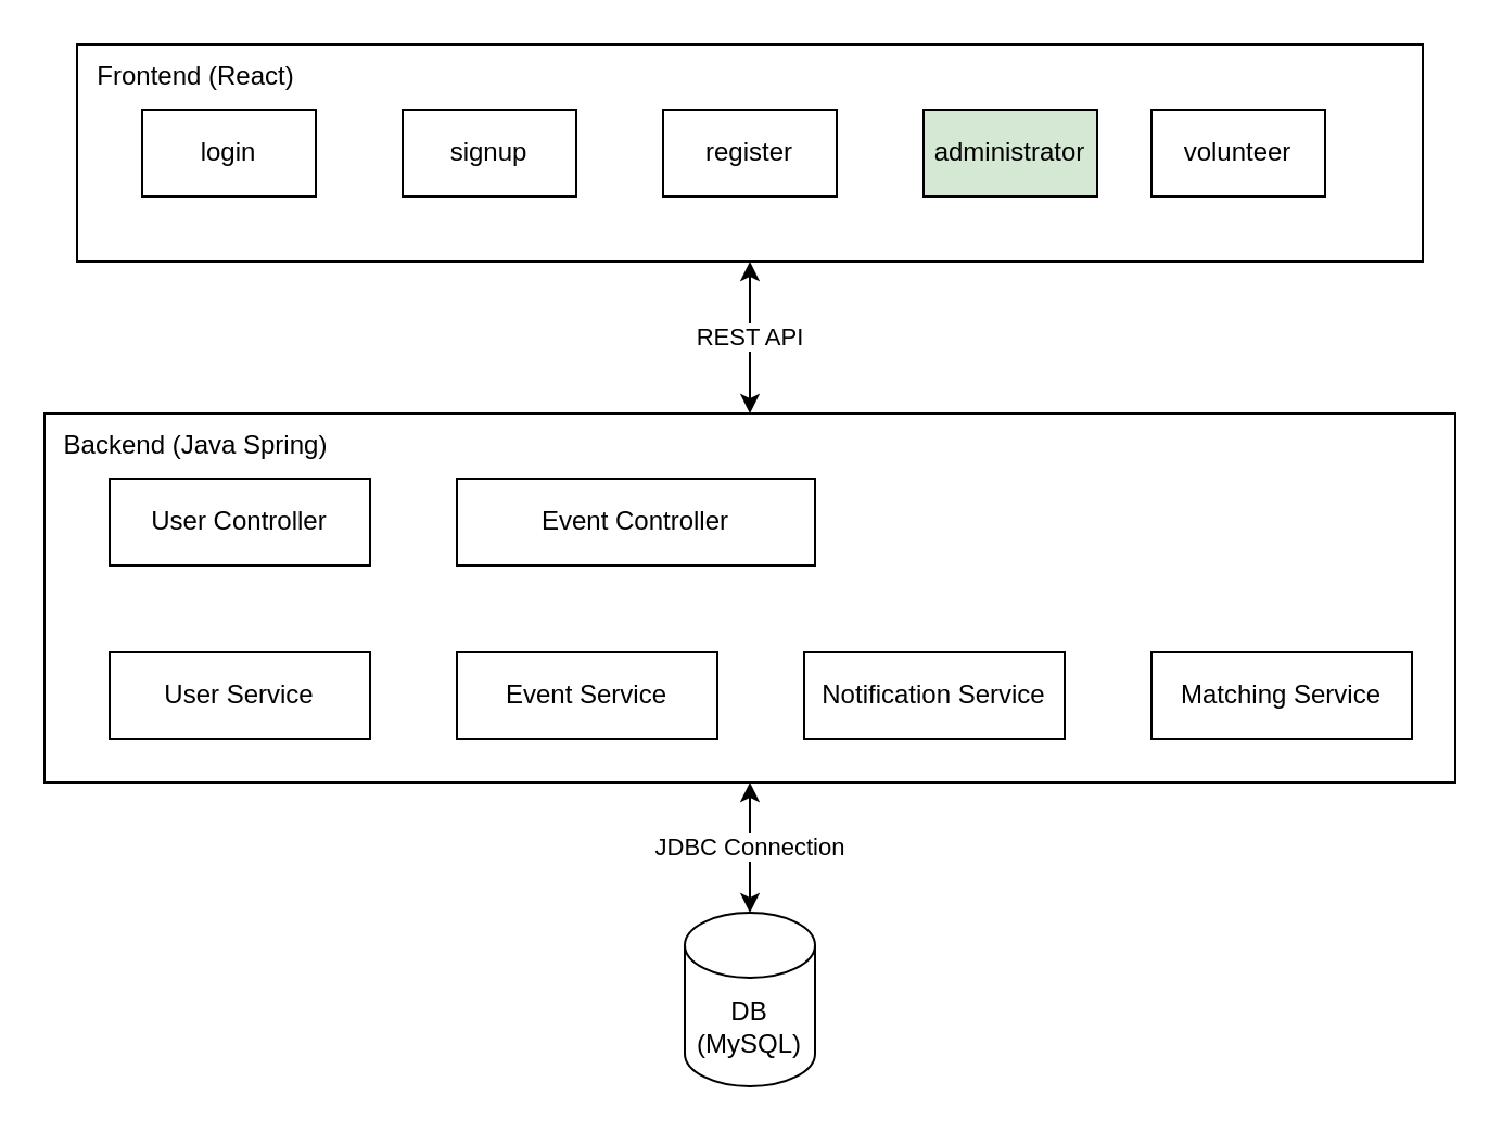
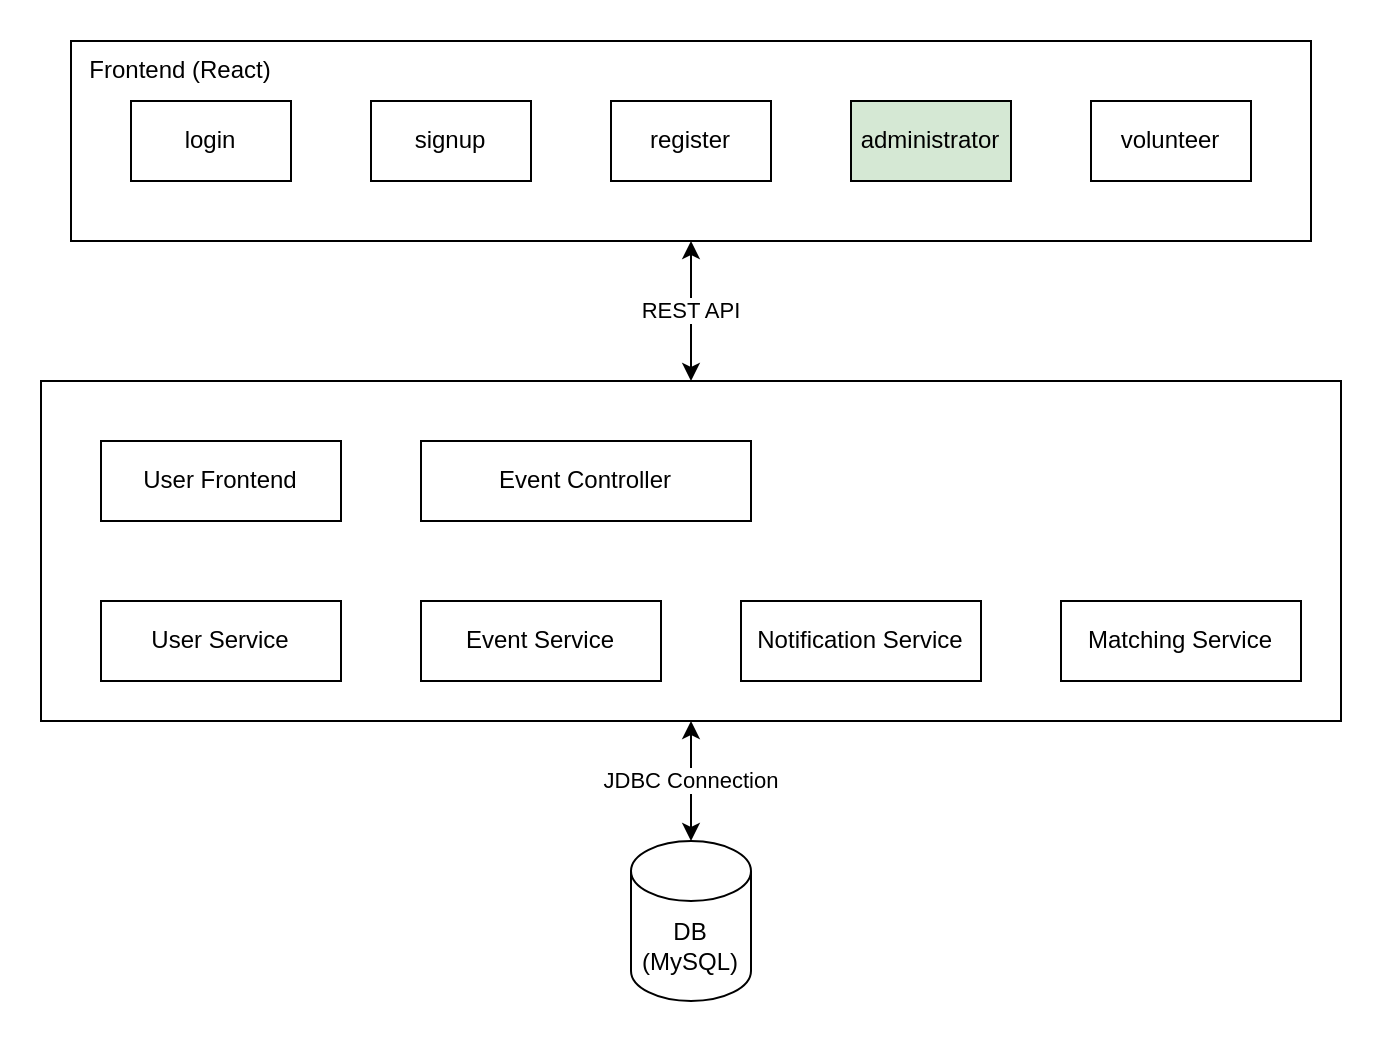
  <mxCell id="0" />
  <mxCell id="1" parent="0" />
  <mxCell id="2" value="JDBC Connection" style="edgeStyle=none;html=1;exitX=0.5;exitY=1;exitDx=0;exitDy=0;entryX=0.5;entryY=0;entryDx=0;entryDy=0;entryPerimeter=0;startArrow=classic;startFill=1;" parent="1" source="3" target="13" edge="1"><mxGeometry relative="1" as="geometry" /></mxCell>
  <mxCell id="3" value="" style="rounded=0;whiteSpace=wrap;html=1;" parent="1" vertex="1"><mxGeometry x="20" y="190" width="650" height="170" as="geometry" /></mxCell>
  <mxCell id="4" value="REST API" style="edgeStyle=none;html=1;exitX=0.5;exitY=1;exitDx=0;exitDy=0;entryX=0.5;entryY=0;entryDx=0;entryDy=0;startArrow=classic;startFill=1;" parent="1" source="5" target="3" edge="1"><mxGeometry relative="1" as="geometry" /></mxCell>
  <mxCell id="5" value="" style="rounded=0;whiteSpace=wrap;html=1;" parent="1" vertex="1"><mxGeometry x="35" y="20" width="620" height="100" as="geometry" /></mxCell>
  <mxCell id="6" value="login" style="rounded=0;whiteSpace=wrap;html=1;" parent="1" vertex="1"><mxGeometry x="65" y="50" width="80" height="40" as="geometry" /></mxCell>
  <mxCell id="7" value="register" style="rounded=0;whiteSpace=wrap;html=1;" parent="1" vertex="1"><mxGeometry x="305" y="50" width="80" height="40" as="geometry" /></mxCell>
  <mxCell id="8" value="signup" style="rounded=0;whiteSpace=wrap;html=1;" parent="1" vertex="1"><mxGeometry x="185" y="50" width="80" height="40" as="geometry" /></mxCell>
  <mxCell id="9" value="administrator" style="rounded=0;whiteSpace=wrap;html=1;fillColor=#d5e8d4;" parent="1" vertex="1"><mxGeometry x="425" y="50" width="80" height="40" as="geometry" /></mxCell>
- <mxCell id="10" value="volunteer" style="rounded=0;whiteSpace=wrap;html=1;" parent="1" vertex="1"><mxGeometry x="530" y="50" width="80" height="40" as="geometry" /></mxCell>
- <mxCell id="11" value="User Controller" style="rounded=0;whiteSpace=wrap;html=1;" parent="1" vertex="1"><mxGeometry x="50" y="220" width="120" height="40" as="geometry" /></mxCell>
+ <mxCell id="10" value="volunteer" style="rounded=0;whiteSpace=wrap;html=1;" parent="1" vertex="1"><mxGeometry x="545" y="50" width="80" height="40" as="geometry" /></mxCell>
+ <mxCell id="11" value="User Frontend" style="rounded=0;whiteSpace=wrap;html=1;" parent="1" vertex="1"><mxGeometry x="50" y="220" width="120" height="40" as="geometry" /></mxCell>
  <mxCell id="12" value="User Service" style="rounded=0;whiteSpace=wrap;html=1;" parent="1" vertex="1"><mxGeometry x="50" y="300" width="120" height="40" as="geometry" /></mxCell>
  <mxCell id="13" value="DB&lt;br&gt;(MySQL)" style="shape=cylinder3;whiteSpace=wrap;html=1;boundedLbl=1;backgroundOutline=1;size=15;" parent="1" vertex="1"><mxGeometry x="315" y="420" width="60" height="80" as="geometry" /></mxCell>
  <mxCell id="14" value="Event Controller" style="rounded=0;whiteSpace=wrap;html=1;" parent="1" vertex="1"><mxGeometry x="210" y="220" width="165" height="40" as="geometry" /></mxCell>
  <mxCell id="15" value="Event Service" style="rounded=0;whiteSpace=wrap;html=1;" parent="1" vertex="1"><mxGeometry x="210" y="300" width="120" height="40" as="geometry" /></mxCell>
  <mxCell id="16" value="Notification Service" style="rounded=0;whiteSpace=wrap;html=1;" parent="1" vertex="1"><mxGeometry x="370" y="300" width="120" height="40" as="geometry" /></mxCell>
  <mxCell id="17" value="Matching Service" style="rounded=0;whiteSpace=wrap;html=1;" parent="1" vertex="1"><mxGeometry x="530" y="300" width="120" height="40" as="geometry" /></mxCell>
  <mxCell id="18" value="Frontend (React)" style="text;html=1;strokeColor=none;fillColor=none;align=center;verticalAlign=middle;whiteSpace=wrap;rounded=0;" parent="1" vertex="1"><mxGeometry x="35" y="20" width="110" height="30" as="geometry" /></mxCell>
- <mxCell id="19" value="Backend (Java Spring)" style="text;html=1;strokeColor=none;fillColor=none;align=center;verticalAlign=middle;whiteSpace=wrap;rounded=0;" parent="1" vertex="1"><mxGeometry x="25" y="190" width="130" height="30" as="geometry" /></mxCell>
